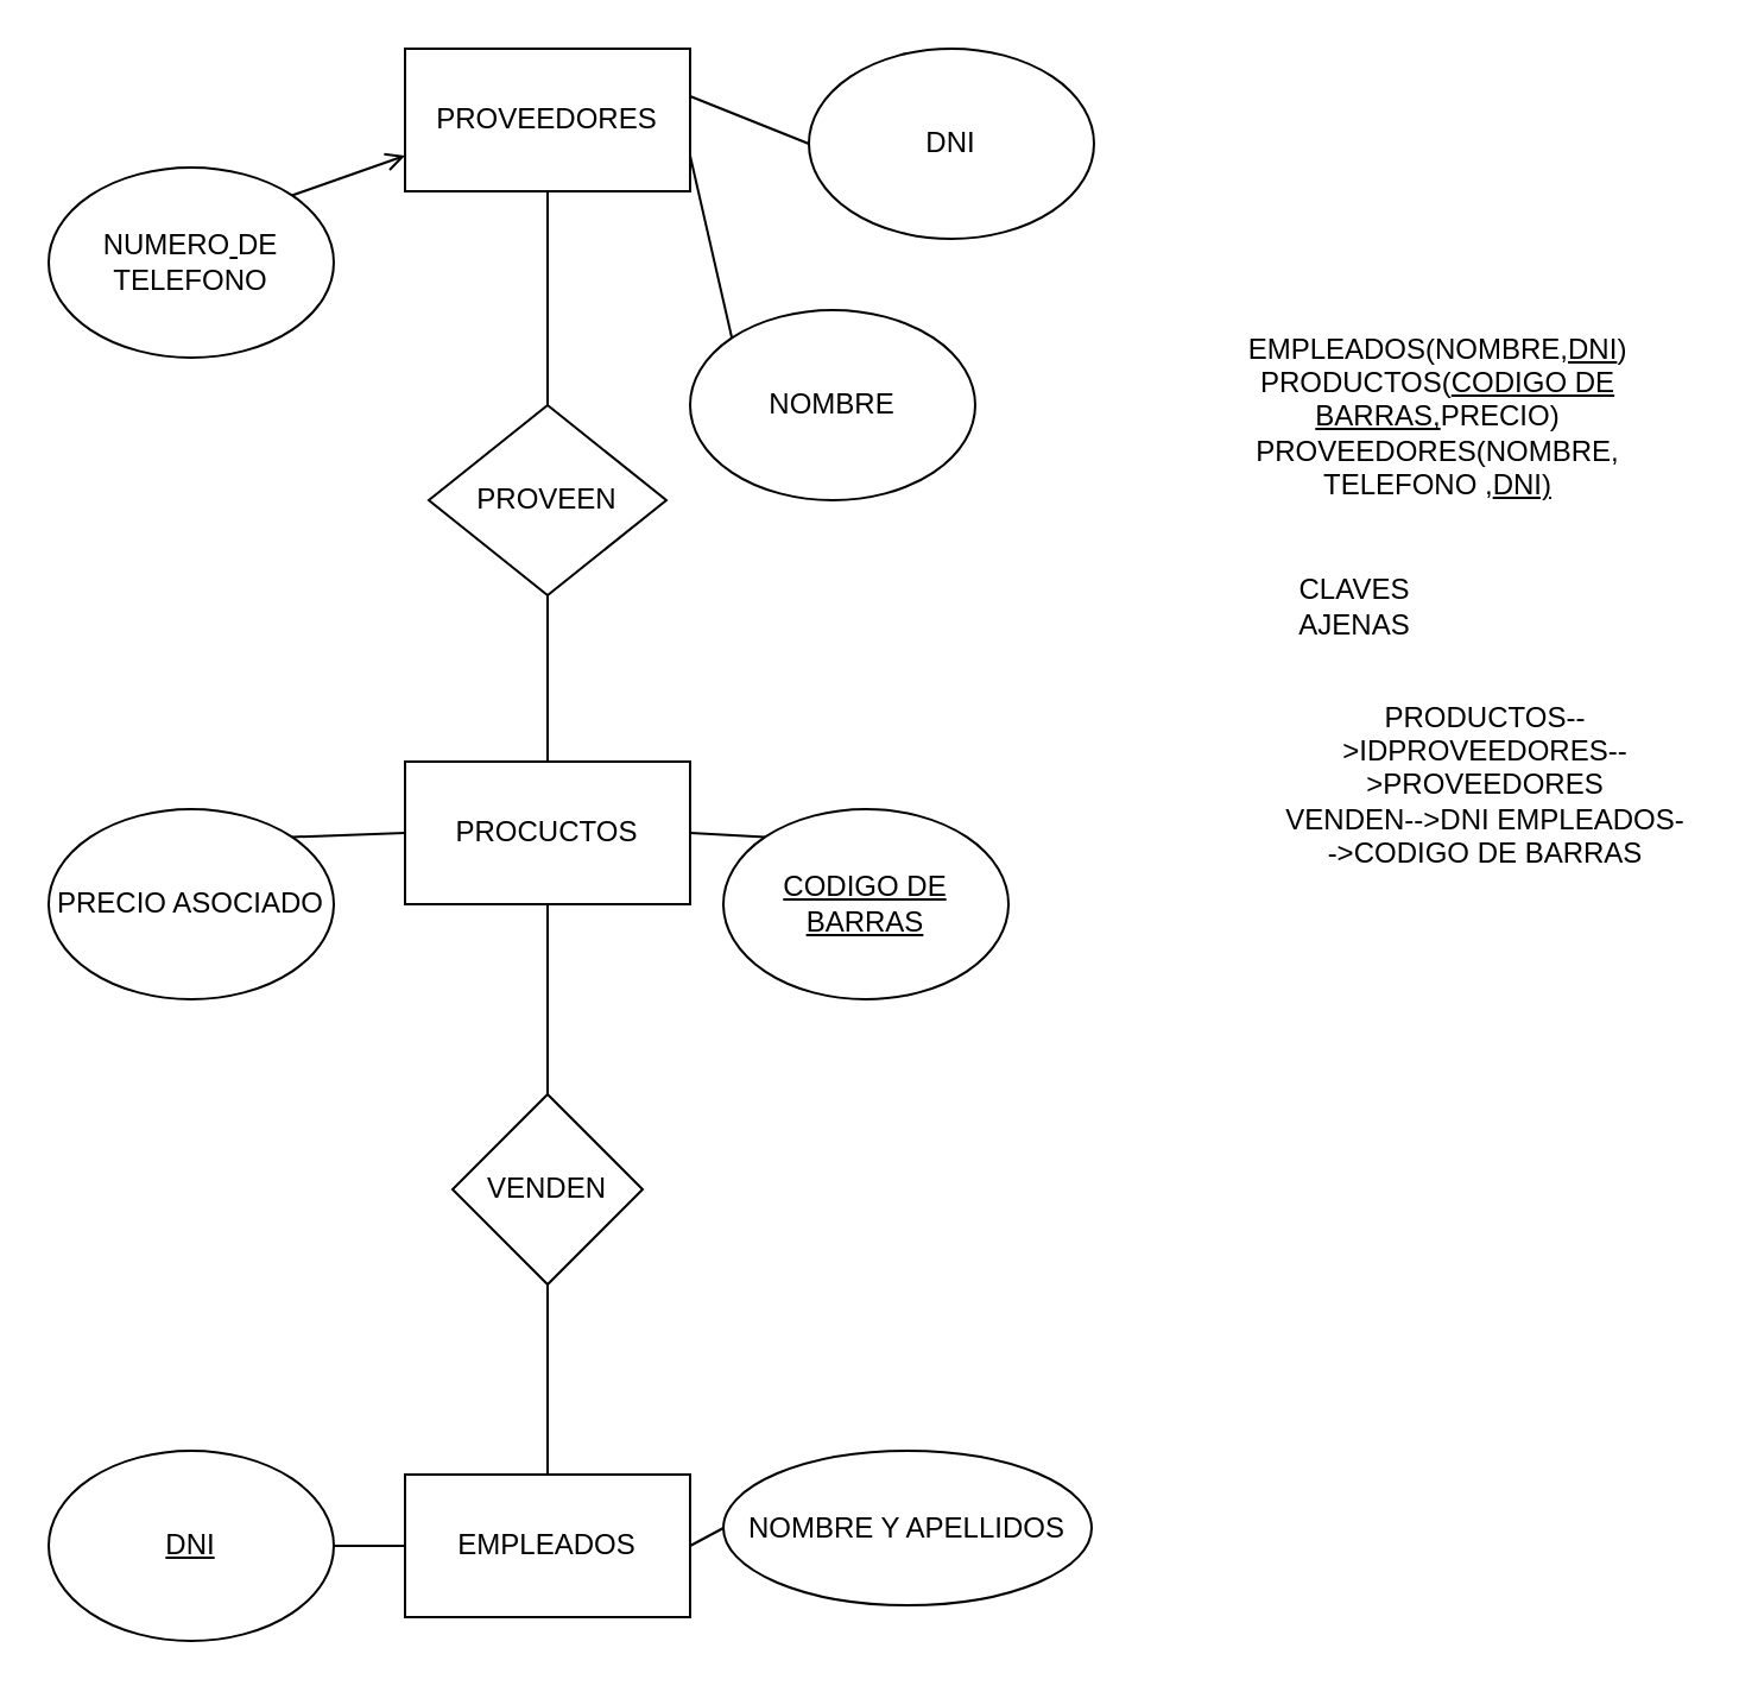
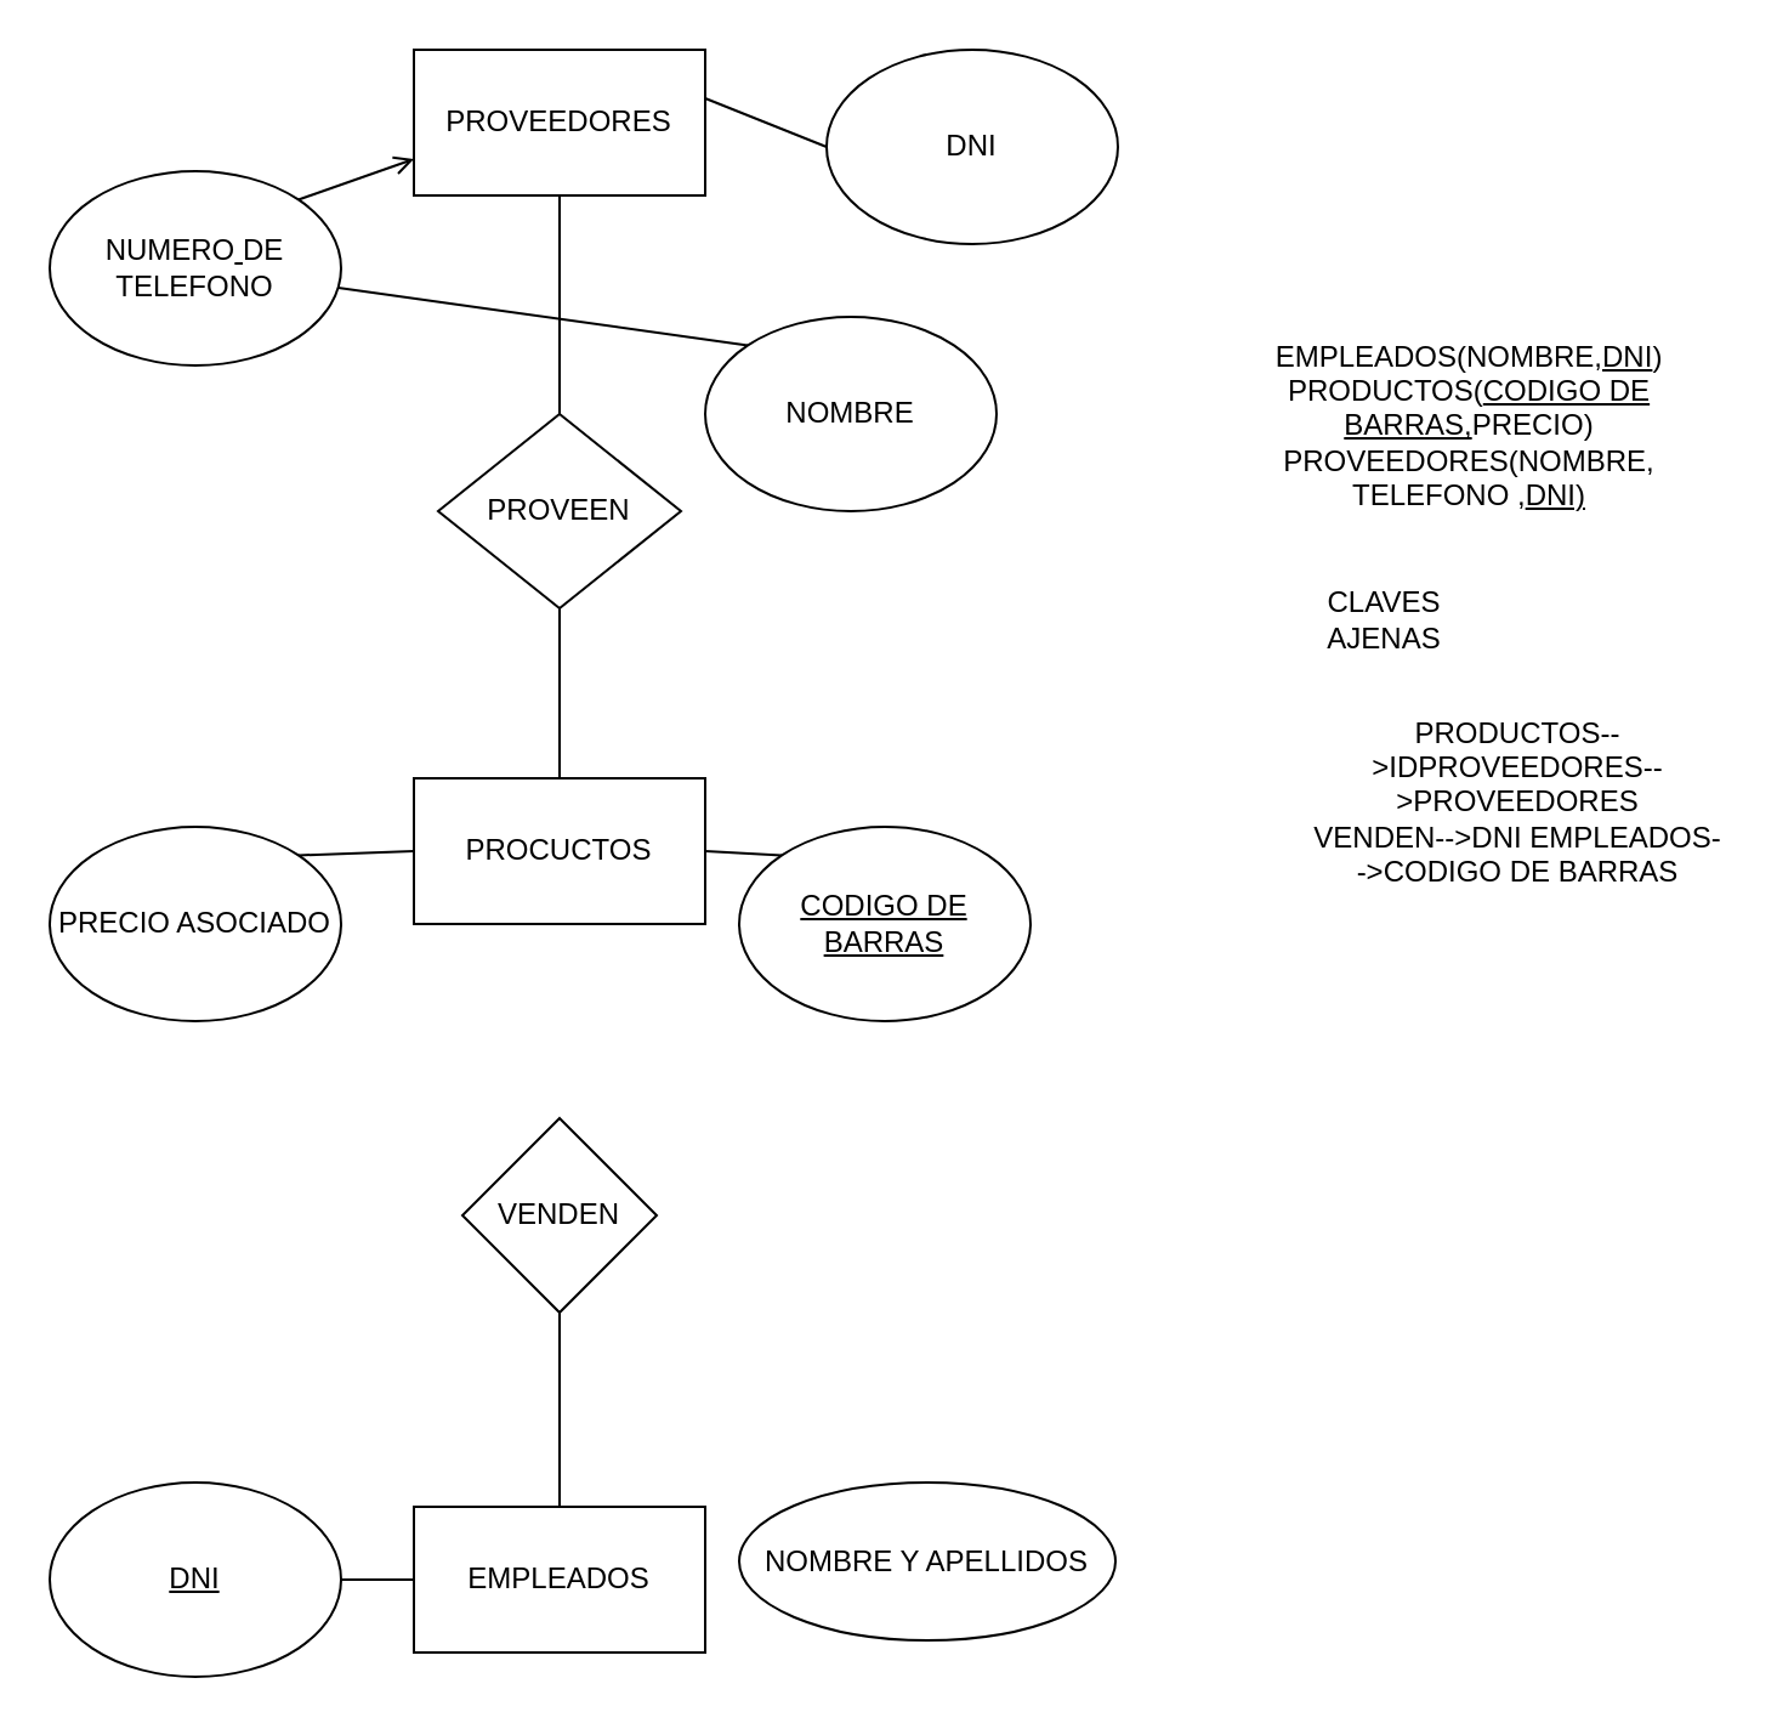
  <mxCell id="0" />
  <mxCell id="1" parent="0" />
  <mxCell id="2" value="PROVEEDORES" style="rounded=0;whiteSpace=wrap;html=1;" vertex="1" parent="1"><mxGeometry x="170" y="20" width="120" height="60" as="geometry" /></mxCell>
  <mxCell id="3" value="NOMBRE" style="ellipse;whiteSpace=wrap;html=1;" vertex="1" parent="1"><mxGeometry x="290" y="130" width="120" height="80" as="geometry" /></mxCell>
  <mxCell id="4" value="NUMERO&lt;u&gt; &lt;/u&gt;DE&lt;u&gt; &lt;/u&gt;TELEFONO" style="ellipse;whiteSpace=wrap;html=1;" vertex="1" parent="1"><mxGeometry x="20" y="70" width="120" height="80" as="geometry" /></mxCell>
  <mxCell id="5" value="PROVEEN" style="rhombus;whiteSpace=wrap;html=1;" vertex="1" parent="1"><mxGeometry x="180" y="170" width="100" height="80" as="geometry" /></mxCell>
  <mxCell id="6" value="PROCUCTOS" style="rounded=0;whiteSpace=wrap;html=1;" vertex="1" parent="1"><mxGeometry x="170" y="320" width="120" height="60" as="geometry" /></mxCell>
  <mxCell id="7" value="&lt;u&gt;CODIGO DE BARRAS&lt;/u&gt;" style="ellipse;whiteSpace=wrap;html=1;" vertex="1" parent="1"><mxGeometry x="304" y="340" width="120" height="80" as="geometry" /></mxCell>
  <mxCell id="8" value="PRECIO ASOCIADO" style="ellipse;whiteSpace=wrap;html=1;" vertex="1" parent="1"><mxGeometry x="20" y="340" width="120" height="80" as="geometry" /></mxCell>
  <mxCell id="9" value="VENDEN" style="rhombus;whiteSpace=wrap;html=1;" vertex="1" parent="1"><mxGeometry x="190" y="460" width="80" height="80" as="geometry" /></mxCell>
  <mxCell id="10" value="EMPLEADOS" style="rounded=0;whiteSpace=wrap;html=1;" vertex="1" parent="1"><mxGeometry x="170" y="620" width="120" height="60" as="geometry" /></mxCell>
  <mxCell id="11" value="NOMBRE Y APELLIDOS" style="ellipse;whiteSpace=wrap;html=1;" vertex="1" parent="1"><mxGeometry x="304" y="610" width="155" height="65" as="geometry" /></mxCell>
  <mxCell id="12" value="&lt;u&gt;DNI&lt;/u&gt;" style="ellipse;whiteSpace=wrap;html=1;" vertex="1" parent="1"><mxGeometry x="20" y="610" width="120" height="80" as="geometry" /></mxCell>
  <mxCell id="13" value="" style="endArrow=open;html=1;rounded=0;entryX=0;entryY=0.75;entryDx=0;entryDy=0;exitX=1;exitY=0;exitDx=0;exitDy=0;" edge="1" parent="1" source="4" target="2"><mxGeometry width="50" height="50" relative="1" as="geometry"><mxPoint x="190" y="190" as="sourcePoint" /><mxPoint x="240" y="140" as="targetPoint" /></mxGeometry></mxCell>
- <mxCell id="14" value="" style="endArrow=none;html=1;rounded=0;entryX=1;entryY=0.75;entryDx=0;entryDy=0;exitX=0;exitY=0;exitDx=0;exitDy=0;" edge="1" parent="1" source="3" target="2"><mxGeometry width="50" height="50" relative="1" as="geometry"><mxPoint x="190" y="190" as="sourcePoint" /><mxPoint x="240" y="140" as="targetPoint" /></mxGeometry></mxCell>
+ <mxCell id="14" value="" style="endArrow=none;html=1;rounded=0;exitX=0;exitY=0;exitDx=0;exitDy=0;" edge="1" parent="1" source="3" target="4"><mxGeometry width="50" height="50" relative="1" as="geometry"><mxPoint x="190" y="190" as="sourcePoint" /><mxPoint x="240" y="140" as="targetPoint" /></mxGeometry></mxCell>
  <mxCell id="15" value="" style="endArrow=none;html=1;rounded=0;entryX=0.5;entryY=1;entryDx=0;entryDy=0;exitX=0.5;exitY=0;exitDx=0;exitDy=0;" edge="1" parent="1" source="5" target="2"><mxGeometry width="50" height="50" relative="1" as="geometry"><mxPoint x="190" y="190" as="sourcePoint" /><mxPoint x="240" y="140" as="targetPoint" /></mxGeometry></mxCell>
  <mxCell id="16" value="" style="endArrow=none;html=1;rounded=0;entryX=0.5;entryY=1;entryDx=0;entryDy=0;exitX=0.5;exitY=0;exitDx=0;exitDy=0;" edge="1" parent="1" source="6" target="5"><mxGeometry width="50" height="50" relative="1" as="geometry"><mxPoint x="190" y="370" as="sourcePoint" /><mxPoint x="240" y="320" as="targetPoint" /></mxGeometry></mxCell>
  <mxCell id="17" value="" style="endArrow=none;html=1;rounded=0;entryX=0;entryY=0.5;entryDx=0;entryDy=0;exitX=1;exitY=0;exitDx=0;exitDy=0;" edge="1" parent="1" source="8" target="6"><mxGeometry width="50" height="50" relative="1" as="geometry"><mxPoint x="190" y="370" as="sourcePoint" /><mxPoint x="240" y="320" as="targetPoint" /></mxGeometry></mxCell>
  <mxCell id="18" value="" style="endArrow=none;html=1;rounded=0;entryX=1;entryY=0.5;entryDx=0;entryDy=0;exitX=0;exitY=0;exitDx=0;exitDy=0;" edge="1" parent="1" source="7" target="6"><mxGeometry width="50" height="50" relative="1" as="geometry"><mxPoint x="190" y="370" as="sourcePoint" /><mxPoint x="240" y="320" as="targetPoint" /></mxGeometry></mxCell>
- <mxCell id="19" value="" style="endArrow=none;html=1;rounded=0;entryX=0.5;entryY=1;entryDx=0;entryDy=0;exitX=0.5;exitY=0;exitDx=0;exitDy=0;" edge="1" parent="1" source="9" target="6"><mxGeometry width="50" height="50" relative="1" as="geometry"><mxPoint x="190" y="370" as="sourcePoint" /><mxPoint x="240" y="320" as="targetPoint" /></mxGeometry></mxCell>
  <mxCell id="20" value="" style="endArrow=none;html=1;rounded=0;entryX=0.5;entryY=1;entryDx=0;entryDy=0;exitX=0.5;exitY=0;exitDx=0;exitDy=0;" edge="1" parent="1" source="10" target="9"><mxGeometry width="50" height="50" relative="1" as="geometry"><mxPoint x="190" y="650" as="sourcePoint" /><mxPoint x="240" y="600" as="targetPoint" /></mxGeometry></mxCell>
  <mxCell id="21" value="" style="endArrow=none;html=1;rounded=0;entryX=0;entryY=0.5;entryDx=0;entryDy=0;exitX=1;exitY=0.5;exitDx=0;exitDy=0;" edge="1" parent="1" source="12" target="10"><mxGeometry width="50" height="50" relative="1" as="geometry"><mxPoint x="190" y="650" as="sourcePoint" /><mxPoint x="240" y="600" as="targetPoint" /></mxGeometry></mxCell>
- <mxCell id="22" value="" style="endArrow=none;html=1;rounded=0;entryX=1;entryY=0.5;entryDx=0;entryDy=0;exitX=0;exitY=0.5;exitDx=0;exitDy=0;" edge="1" parent="1" source="11" target="10"><mxGeometry width="50" height="50" relative="1" as="geometry"><mxPoint x="190" y="650" as="sourcePoint" /><mxPoint x="240" y="600" as="targetPoint" /></mxGeometry></mxCell>
  <mxCell id="23" value="EMPLEADOS(NOMBRE,&lt;u&gt;DNI&lt;/u&gt;)&lt;br&gt;PRODUCTOS(&lt;u&gt;CODIGO DE BARRAS,&lt;/u&gt;PRECIO)&lt;br&gt;PROVEEDORES(NOMBRE, TELEFONO ,&lt;u&gt;DNI)&lt;/u&gt;" style="text;html=1;strokeColor=none;fillColor=none;align=center;verticalAlign=middle;whiteSpace=wrap;rounded=0;" vertex="1" parent="1"><mxGeometry x="500" y="80" width="210" height="190" as="geometry" /></mxCell>
  <mxCell id="24" value="DNI" style="ellipse;whiteSpace=wrap;html=1;" vertex="1" parent="1"><mxGeometry x="340" y="20" width="120" height="80" as="geometry" /></mxCell>
  <mxCell id="25" value="" style="endArrow=none;html=1;rounded=0;exitX=0;exitY=0.5;exitDx=0;exitDy=0;" edge="1" parent="1" source="24"><mxGeometry width="50" height="50" relative="1" as="geometry"><mxPoint x="240" y="90" as="sourcePoint" /><mxPoint x="290" y="40" as="targetPoint" /></mxGeometry></mxCell>
  <mxCell id="26" value="PRODUCTOS--&amp;gt;IDPROVEEDORES--&amp;gt;PROVEEDORES&lt;br&gt;VENDEN--&amp;gt;DNI EMPLEADOS--&amp;gt;CODIGO DE BARRAS" style="text;html=1;strokeColor=none;fillColor=none;align=center;verticalAlign=middle;whiteSpace=wrap;rounded=0;" vertex="1" parent="1"><mxGeometry x="540" y="300" width="170" height="60" as="geometry" /></mxCell>
  <mxCell id="27" value="CLAVES AJENAS" style="text;html=1;strokeColor=none;fillColor=none;align=center;verticalAlign=middle;whiteSpace=wrap;rounded=0;" vertex="1" parent="1"><mxGeometry x="540" y="240" width="60" height="30" as="geometry" /></mxCell>
